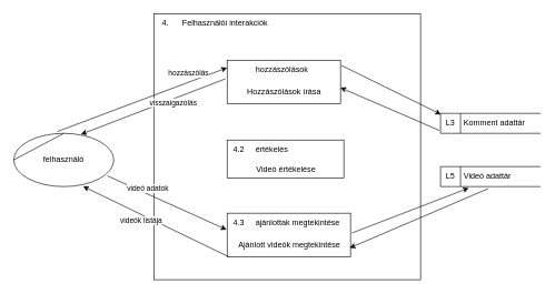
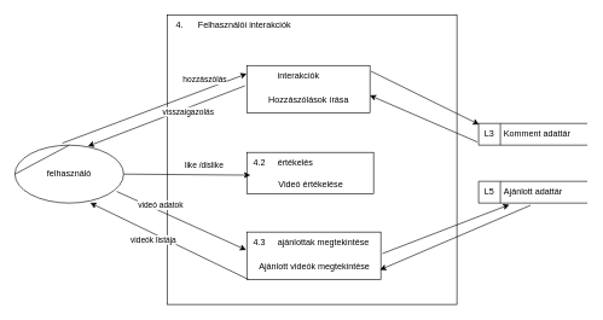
  <mxCell id="0" />
  <mxCell id="1" parent="0" />
  <mxCell id="2" value="" style="html=1;dashed=0;whitespace=wrap;shape=mxgraph.dfd.process;align=center;container=1;collapsible=0;spacingTop=30;" parent="1" vertex="1"><mxGeometry x="230" y="20" width="400" height="400" as="geometry" /></mxCell>
  <mxCell id="3" value="4." style="text;html=1;strokeColor=none;fillColor=none;align=center;verticalAlign=middle;whiteSpace=wrap;rounded=0;movable=0;resizable=0;rotatable=0;cloneable=0;deletable=0;connectable=0;allowArrows=0;pointerEvents=1;" parent="2" vertex="1"><mxGeometry width="35" height="30" as="geometry" /></mxCell>
  <mxCell id="4" value="Felhasználói interakciók" style="text;html=1;strokeColor=none;fillColor=none;align=left;verticalAlign=middle;whiteSpace=wrap;rounded=0;movable=0;resizable=0;connectable=0;allowArrows=0;rotatable=0;cloneable=0;deletable=0;spacingLeft=6;autosize=1;resizeWidth=0;" parent="2" vertex="1"><mxGeometry x="35" width="160" height="30" as="geometry" /></mxCell>
  <mxCell id="5" value="Videó értékelése" style="html=1;dashed=0;whitespace=wrap;shape=mxgraph.dfd.process;align=center;container=1;collapsible=0;spacingTop=30;" parent="2" vertex="1"><mxGeometry x="110" y="190.002" width="175" height="57.143" as="geometry" /></mxCell>
  <mxCell id="6" value="4.2" style="text;html=1;strokeColor=none;fillColor=none;align=center;verticalAlign=middle;whiteSpace=wrap;rounded=0;movable=0;resizable=0;rotatable=0;cloneable=0;deletable=0;connectable=0;allowArrows=0;pointerEvents=1;" parent="5" vertex="1"><mxGeometry width="35" height="30" as="geometry" /></mxCell>
  <mxCell id="7" value="értékelés" style="text;html=1;strokeColor=none;fillColor=none;align=left;verticalAlign=middle;whiteSpace=wrap;rounded=0;movable=0;resizable=0;connectable=0;allowArrows=0;rotatable=0;cloneable=0;deletable=0;spacingLeft=6;autosize=1;resizeWidth=0;" parent="5" vertex="1"><mxGeometry x="35" width="80" height="30" as="geometry" /></mxCell>
  <mxCell id="8" value="Hozzászólások írása" style="html=1;dashed=0;whitespace=wrap;shape=mxgraph.dfd.process;align=center;container=1;collapsible=0;spacingTop=30;" parent="2" vertex="1"><mxGeometry x="110" y="70" width="170" height="65.31" as="geometry" /></mxCell>
- <mxCell id="9" value="hozzászólások" style="text;html=1;strokeColor=none;fillColor=none;align=left;verticalAlign=middle;whiteSpace=wrap;rounded=0;movable=0;resizable=0;connectable=0;allowArrows=0;rotatable=0;cloneable=0;deletable=0;spacingLeft=6;autosize=1;resizeWidth=0;" parent="8" vertex="1"><mxGeometry x="35" width="110" height="30" as="geometry" /></mxCell>
+ <mxCell id="9" value="interakciók" style="text;html=1;strokeColor=none;fillColor=none;align=left;verticalAlign=middle;whiteSpace=wrap;rounded=0;movable=0;resizable=0;connectable=0;allowArrows=0;rotatable=0;cloneable=0;deletable=0;spacingLeft=6;autosize=1;resizeWidth=0;" parent="8" vertex="1"><mxGeometry x="35" width="110" height="30" as="geometry" /></mxCell>
  <mxCell id="10" value="Ajánlott videók megtekintése" style="html=1;dashed=0;whitespace=wrap;shape=mxgraph.dfd.process;align=center;container=1;collapsible=0;spacingTop=30;" parent="2" vertex="1"><mxGeometry x="110" y="299.998" width="185" height="65.306" as="geometry" /></mxCell>
  <mxCell id="11" value="4.3" style="text;html=1;strokeColor=none;fillColor=none;align=center;verticalAlign=middle;whiteSpace=wrap;rounded=0;movable=0;resizable=0;rotatable=0;cloneable=0;deletable=0;connectable=0;allowArrows=0;pointerEvents=1;" parent="10" vertex="1"><mxGeometry width="35" height="30" as="geometry" /></mxCell>
  <mxCell id="12" value="ajánlottak megtekintése" style="text;html=1;strokeColor=none;fillColor=none;align=left;verticalAlign=middle;whiteSpace=wrap;rounded=0;movable=0;resizable=0;connectable=0;allowArrows=0;rotatable=0;cloneable=0;deletable=0;spacingLeft=6;autosize=1;resizeWidth=0;" parent="10" vertex="1"><mxGeometry x="35" width="150" height="30" as="geometry" /></mxCell>
- <mxCell id="13" value="Videó adattár" style="html=1;dashed=0;whitespace=wrap;shape=mxgraph.dfd.dataStoreID;align=left;spacingLeft=33;container=1;collapsible=0;autosize=0;" parent="1" vertex="1"><mxGeometry x="660" y="250" width="150" height="30" as="geometry" /></mxCell>
+ <mxCell id="13" value="Ajánlott adattár" style="html=1;dashed=0;whitespace=wrap;shape=mxgraph.dfd.dataStoreID;align=left;spacingLeft=33;container=1;collapsible=0;autosize=0;" parent="1" vertex="1"><mxGeometry x="660" y="250" width="150" height="30" as="geometry" /></mxCell>
  <mxCell id="14" value="L5" style="text;html=1;strokeColor=none;fillColor=none;align=center;verticalAlign=middle;whiteSpace=wrap;rounded=0;movable=0;resizable=0;rotatable=0;cloneable=0;deletable=0;allowArrows=0;connectable=0;" parent="13" vertex="1"><mxGeometry width="30" height="30" as="geometry" /></mxCell>
  <mxCell id="15" value="felhasználó" style="shape=stencil(tZRtjoMgEIZPw98GJR6gYXfvQe10nZQCAbYft99RNKlW7GajiTGZeeXhnZGBCRka5YCVvGHig5VlwTm9Kb5NYhUc1DElr8qjOmhISojenuGGx9gz0DTgMbaq+GR8T9+0j5C1NYYgaE0YKU86wRQaWsvvCdZv/xhFjvgXiOB7kynLyq+/Y3fVNuBiI79j7OB+db/rgceOi61+3Grg4v9YISmTO9xCHlR9/vb2xxxnzYDW6AK8OfLTeZzO66ynzM5CnqyHBUsn1DqN9UITnWoH/kUY5Iu9PtVUzRY1jx4IGk22K9UioSs+44+uvFxl3bKX1nTZdE12iV8=);whiteSpace=wrap;html=1;" parent="1" vertex="1"><mxGeometry x="20" y="200" width="150" height="80" as="geometry" /></mxCell>
  <mxCell id="16" value="" style="endArrow=classic;html=1;rounded=0;verticalAlign=bottom;entryX=0.994;entryY=0.799;entryDx=0;entryDy=0;entryPerimeter=0;exitX=0.477;exitY=1.103;exitDx=0;exitDy=0;exitPerimeter=0;" parent="1" source="13" target="10" edge="1"><mxGeometry width="50" height="50" relative="1" as="geometry"><mxPoint x="720" y="330" as="sourcePoint" /><mxPoint x="510" y="409" as="targetPoint" /></mxGeometry></mxCell>
  <mxCell id="17" value="visszaigazolás" style="endArrow=classic;html=1;rounded=0;verticalAlign=bottom;entryX=0.672;entryY=0.018;entryDx=0;entryDy=0;entryPerimeter=0;exitX=-0.016;exitY=0.43;exitDx=0;exitDy=0;exitPerimeter=0;" parent="1" source="8" target="15" edge="1"><mxGeometry x="-0.236" y="14" width="50" height="50" relative="1" as="geometry"><mxPoint x="320" y="150" as="sourcePoint" /><mxPoint x="150" y="143" as="targetPoint" /><mxPoint as="offset" /></mxGeometry></mxCell>
  <mxCell id="18" value="" style="endArrow=classic;html=1;rounded=0;verticalAlign=bottom;entryX=0.004;entryY=0.047;entryDx=0;entryDy=0;entryPerimeter=0;exitX=1.009;exitY=0.122;exitDx=0;exitDy=0;exitPerimeter=0;" parent="1" source="8" target="24" edge="1"><mxGeometry width="50" height="50" relative="1" as="geometry"><mxPoint x="530" y="140" as="sourcePoint" /><mxPoint x="660" y="240" as="targetPoint" /></mxGeometry></mxCell>
  <mxCell id="19" value="" style="endArrow=classic;html=1;rounded=0;verticalAlign=bottom;entryX=0.999;entryY=0.632;entryDx=0;entryDy=0;entryPerimeter=0;exitX=-0.012;exitY=0.853;exitDx=0;exitDy=0;exitPerimeter=0;" parent="1" source="24" target="8" edge="1"><mxGeometry width="50" height="50" relative="1" as="geometry"><mxPoint x="660" y="280" as="sourcePoint" /><mxPoint x="500" y="160" as="targetPoint" /></mxGeometry></mxCell>
+ <mxCell id="20" value="like /dislike" style="endArrow=classic;html=1;rounded=0;verticalAlign=bottom;entryX=0.028;entryY=0.55;entryDx=0;entryDy=0;entryPerimeter=0;exitX=1;exitY=0.5;exitDx=0;exitDy=0;" parent="1" source="15" target="5" edge="1"><mxGeometry x="0.27" y="4" width="50" height="50" relative="1" as="geometry"><mxPoint x="320" y="369.5" as="sourcePoint" /><mxPoint x="170" y="370" as="targetPoint" /><mxPoint as="offset" /></mxGeometry></mxCell>
  <mxCell id="21" value="" style="endArrow=classic;html=1;rounded=0;verticalAlign=bottom;exitX=1.013;exitY=0.455;exitDx=0;exitDy=0;exitPerimeter=0;entryX=0.282;entryY=1.075;entryDx=0;entryDy=0;entryPerimeter=0;" parent="1" source="10" target="13" edge="1"><mxGeometry width="50" height="50" relative="1" as="geometry"><mxPoint x="500" y="390" as="sourcePoint" /><mxPoint x="670" y="320" as="targetPoint" /><Array as="points" /></mxGeometry></mxCell>
  <mxCell id="22" value="hozzászólás" style="endArrow=classic;html=1;rounded=0;verticalAlign=bottom;entryX=-0.001;entryY=0.175;entryDx=0;entryDy=0;entryPerimeter=0;exitX=0.436;exitY=-0.034;exitDx=0;exitDy=0;exitPerimeter=0;" edge="1" parent="1" source="15" target="8"><mxGeometry x="0.55" y="3" width="50" height="50" relative="1" as="geometry"><mxPoint x="325" y="120" as="sourcePoint" /><mxPoint x="80" y="173" as="targetPoint" /><mxPoint y="-1" as="offset" /></mxGeometry></mxCell>
  <mxCell id="23" value="videók listája" style="endArrow=classic;html=1;rounded=0;verticalAlign=bottom;entryX=0.693;entryY=0.997;entryDx=0;entryDy=0;entryPerimeter=0;exitX=0.013;exitY=1.004;exitDx=0;exitDy=0;exitPerimeter=0;" edge="1" parent="1" source="10" target="15"><mxGeometry x="0.137" y="16" width="50" height="50" relative="1" as="geometry"><mxPoint x="110" y="370" as="sourcePoint" /><mxPoint x="346" y="232" as="targetPoint" /><mxPoint as="offset" /></mxGeometry></mxCell>
  <mxCell id="24" value="Komment adattár" style="html=1;dashed=0;whitespace=wrap;shape=mxgraph.dfd.dataStoreID;align=left;spacingLeft=33;container=1;collapsible=0;autosize=0;" vertex="1" parent="1"><mxGeometry x="660" y="170" width="150" height="30" as="geometry" /></mxCell>
  <mxCell id="25" value="L3" style="text;html=1;strokeColor=none;fillColor=none;align=center;verticalAlign=middle;whiteSpace=wrap;rounded=0;movable=0;resizable=0;rotatable=0;cloneable=0;deletable=0;allowArrows=0;connectable=0;" vertex="1" parent="24"><mxGeometry width="30" height="30" as="geometry" /></mxCell>
  <mxCell id="26" value="videó adatok" style="endArrow=classic;html=1;rounded=0;verticalAlign=bottom;exitX=0.936;exitY=0.799;exitDx=0;exitDy=0;exitPerimeter=0;entryX=-0.005;entryY=0.379;entryDx=0;entryDy=0;entryPerimeter=0;" parent="1" target="10" edge="1" source="15"><mxGeometry x="-0.316" width="50" height="50" relative="1" as="geometry"><mxPoint x="310" y="359.5" as="sourcePoint" /><mxPoint x="180" y="359.5" as="targetPoint" /><mxPoint as="offset" /></mxGeometry></mxCell>
